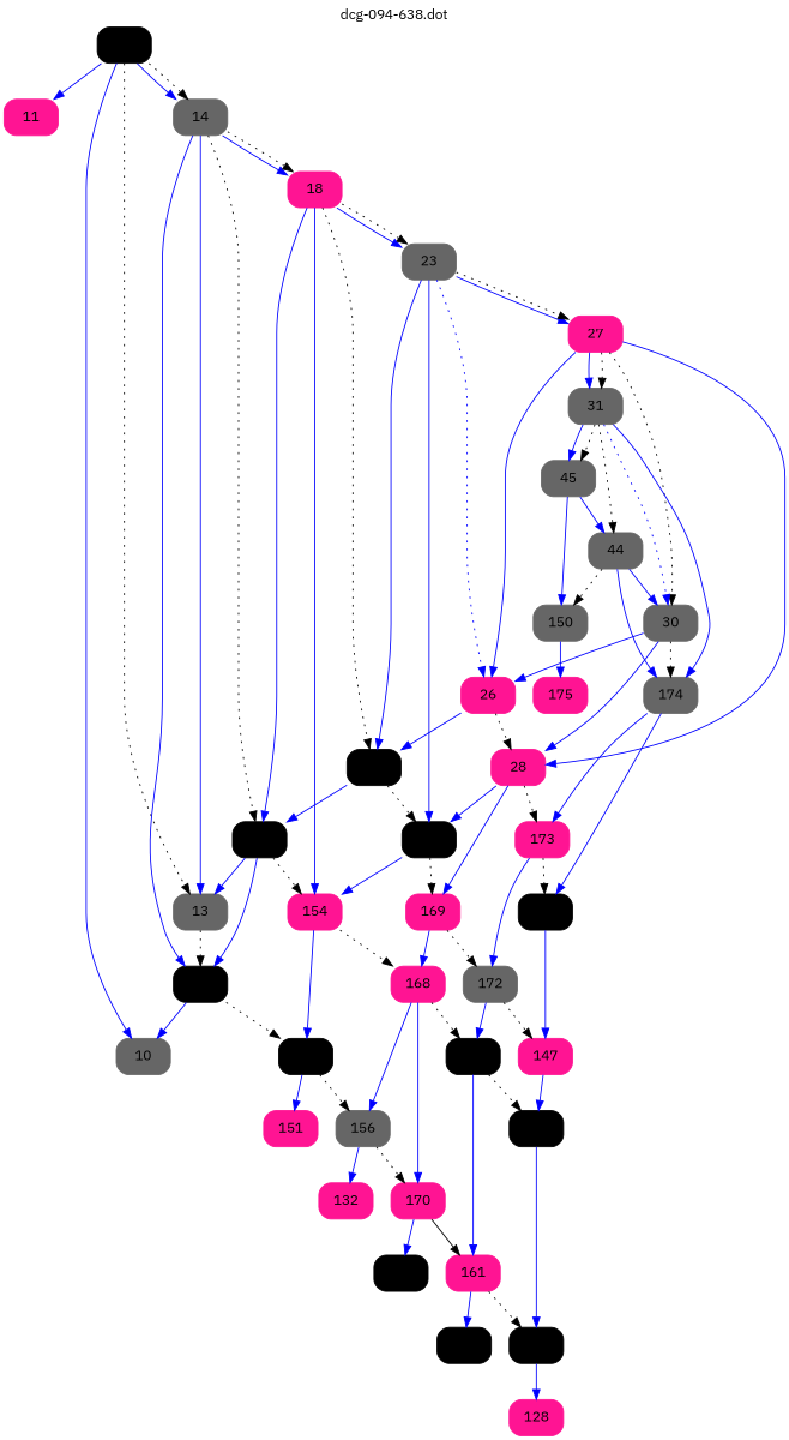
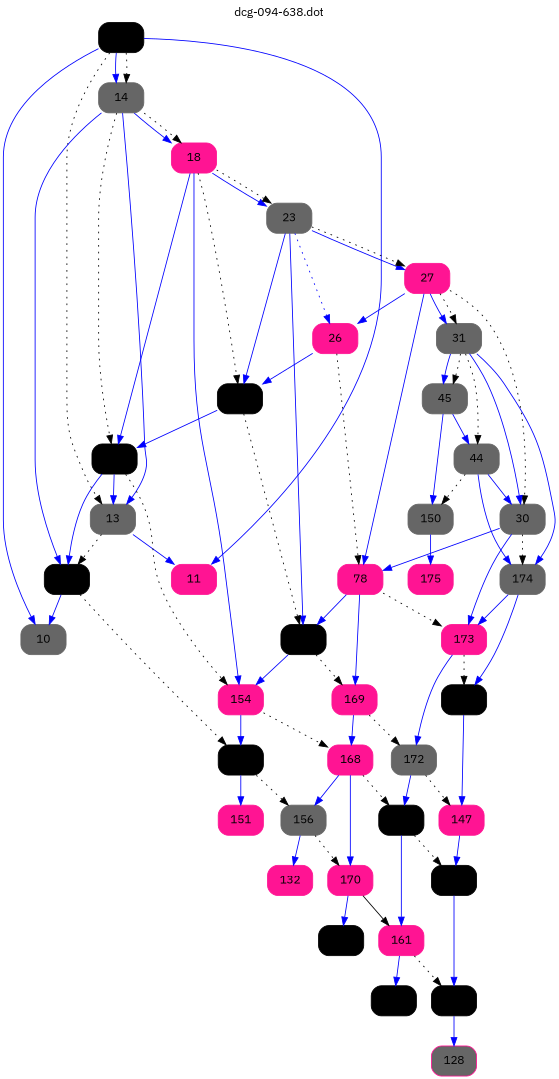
  digraph {
    fontname="IBM Plex Sans"
    label="dcg-094-638.dot"
    labelloc=t
    node [color=deeppink fontname="IBM Plex Sans" shape=box style="rounded,filled"]
    edge [color=blue fontname="IBM Plex Sans" penwidth=1]
    n1 [color=black label=12]
    n2 [label=11]
    n3 [color=gray40 label=10]
    n4 [color=gray40 label=14]
    n5 [color=gray40 label=13]
    n6 [color=black label=15]
    n7 [label=18]
    n8 [color=black label=17]
    n9 [color=black label=153]
    n10 [label=154]
    n11 [color=gray40 label=23]
    n12 [color=black label=22]
    n13 [color=gray40 label=156]
    n14 [label=151]
    n15 [label=168]
    n16 [color=black label=24]
    n17 [label=27]
    n18 [label=26]
    n19 [color=black label=171]
    n20 [label=170]
    n21 [label=169]
-   n22 [label=28]
+   n22 [label=78]
    n23 [color=gray40 label=31]
    n24 [color=gray40 label=30]
    n25 [color=gray40 label=172]
    n26 [label=173]
    n27 [color=gray40 label=174]
    n28 [color=gray40 label=45]
    n29 [color=gray40 label=44]
    n30 [color=black label=148]
    n31 [color=gray40 label=150]
    n32 [label=147]
    n33 [label=175]
    n34 [color=black label=146]
    n35 [color=black label=145]
-   n36 [label=128]
+   n36 [label=128 fillcolor=gray40]
    n37 [label=161]
    n38 [color=black label=152]
    n39 [label=132]
    n40 [color=black label=130]
    n1 -> n2
    n1 -> n3
    n1 -> n4
    n1 -> n4 [style=dotted color="" penwidth=""]
    n1 -> n5 [style=dotted color="" penwidth=""]
    n4 -> n5
    n4 -> n6
    n4 -> n7
    n4 -> n7 [style=dotted color="" penwidth=""]
    n4 -> n8 [style=dotted color="" penwidth=""]
+   n5 -> n2
    n5 -> n6 [style=dotted color="" penwidth=""]
    n6 -> n3
    n6 -> n9 [style=dotted color="" penwidth=""]
    n7 -> n8
    n7 -> n10
    n7 -> n11
    n7 -> n11 [style=dotted color="" penwidth=""]
    n7 -> n12 [style=dotted color="" penwidth=""]
    n8 -> n5
    n8 -> n6
    n8 -> n10 [style=dotted color="" penwidth=""]
    n9 -> n13 [style=dotted color="" penwidth=""]
    n9 -> n14
    n10 -> n9
    n10 -> n15 [style=dotted color="" penwidth=""]
    n11 -> n12
    n11 -> n16
    n11 -> n17
    n11 -> n17 [style=dotted color="" penwidth=""]
    n11 -> n18 [style=dotted penwidth=""]
    n12 -> n8
    n12 -> n16 [style=dotted color="" penwidth=""]
    n13 -> n20 [style=dotted color="" penwidth=""]
    n13 -> n39
    n15 -> n13
    n15 -> n19 [style=dotted color="" penwidth=""]
    n15 -> n20
    n16 -> n10
    n16 -> n21 [style=dotted color="" penwidth=""]
    n17 -> n18
    n17 -> n22
    n17 -> n23
    n17 -> n23 [style=dotted color="" penwidth=""]
    n17 -> n24 [style=dotted color="" penwidth=""]
    n18 -> n12
    n18 -> n22 [style=dotted color="" penwidth=""]
    n19 -> n34 [style=dotted color="" penwidth=""]
    n19 -> n37
    n20 -> n37 [style=solid color="" penwidth=""]
    n20 -> n40
    n21 -> n15
    n21 -> n25 [style=dotted color="" penwidth=""]
    n22 -> n16
    n22 -> n21
    n22 -> n26 [style=dotted color="" penwidth=""]
-   n23 -> n24 [style=dotted]
+   n23 -> n24
    n23 -> n27
    n23 -> n28
    n23 -> n28 [style=dotted color="" penwidth=""]
    n23 -> n29 [style=dotted color="" penwidth=""]
-   n24 -> n18
+   n24 -> n26
    n24 -> n22
    n24 -> n27 [style=dotted color="" penwidth=""]
    n25 -> n19
    n25 -> n32 [style=dotted color="" penwidth=""]
    n26 -> n25
    n26 -> n30 [style=dotted color="" penwidth=""]
    n27 -> n26
    n27 -> n30
    n28 -> n29
    n28 -> n31
    n29 -> n24
    n29 -> n27
    n29 -> n31 [style=dotted color="" penwidth=""]
    n30 -> n32
    n31 -> n33
    n32 -> n34
    n34 -> n35
    n35 -> n36
    n37 -> n35 [style=dotted color="" penwidth=""]
    n37 -> n38
  }
